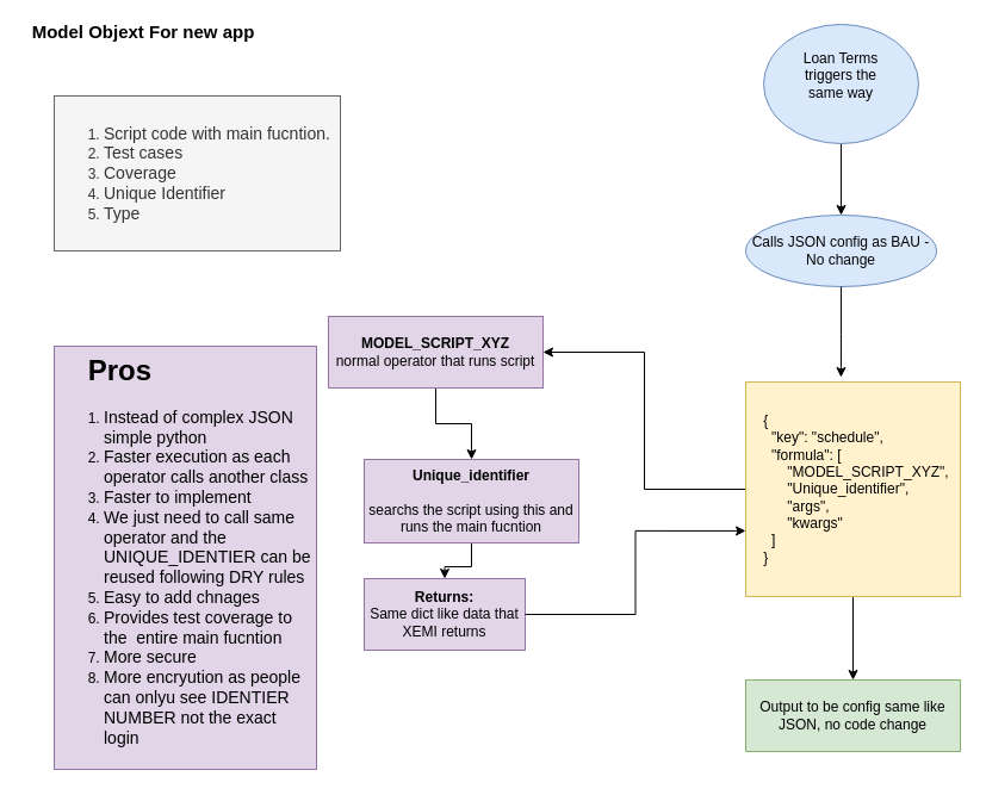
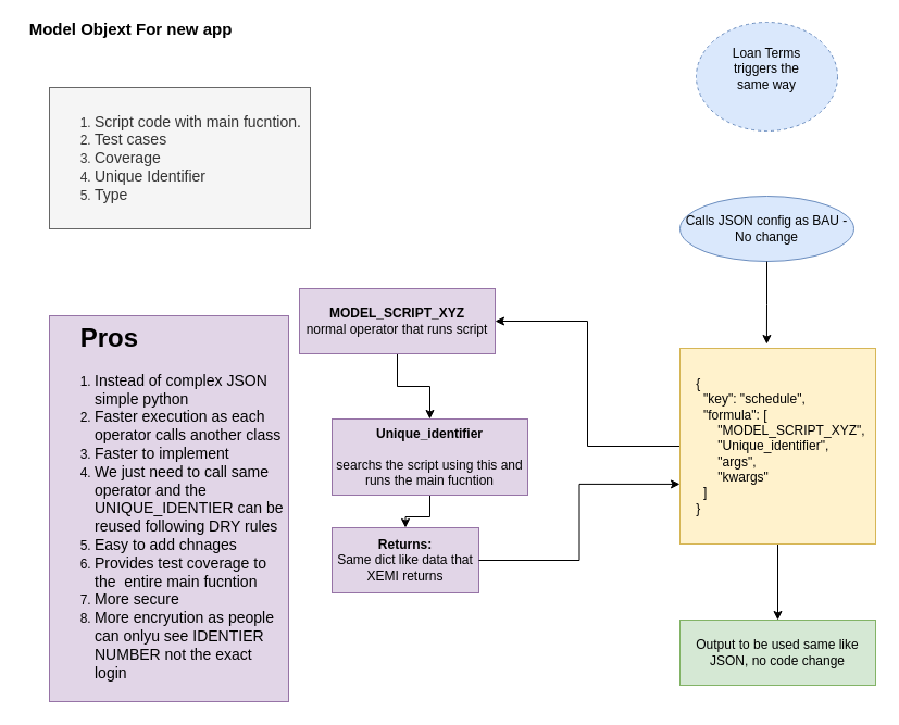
  <mxCell id="0" />
  <mxCell id="1" parent="0" />
  <mxCell id="2" value="&lt;ol&gt;&lt;li&gt;&lt;font style=&quot;font-size: 14px;&quot;&gt;Script code with main fucntion.&lt;/font&gt;&lt;/li&gt;&lt;li&gt;&lt;font style=&quot;font-size: 14px;&quot;&gt;Test cases&lt;/font&gt;&lt;/li&gt;&lt;li&gt;&lt;font style=&quot;font-size: 14px;&quot;&gt;Coverage&lt;/font&gt;&lt;/li&gt;&lt;li&gt;&lt;font style=&quot;font-size: 14px;&quot;&gt;Unique Identifier&lt;/font&gt;&lt;/li&gt;&lt;li&gt;&lt;font style=&quot;font-size: 14px;&quot;&gt;Type&lt;/font&gt;&lt;/li&gt;&lt;/ol&gt;" style="rounded=0;whiteSpace=wrap;html=1;align=left;fillColor=#f5f5f5;fontColor=#333333;strokeColor=#666666;" vertex="1" parent="1"><mxGeometry x="45" y="80" width="240" height="130" as="geometry" /></mxCell>
  <mxCell id="3" value="Model Objext For new app&lt;div&gt;&lt;br&gt;&lt;/div&gt;" style="text;html=1;align=center;verticalAlign=middle;whiteSpace=wrap;rounded=0;fontSize=15;fontStyle=1" vertex="1" parent="1"><mxGeometry x="20" y="20" width="200" height="30" as="geometry" /></mxCell>
- <mxCell id="4" style="edgeStyle=orthogonalEdgeStyle;rounded=0;orthogonalLoop=1;jettySize=auto;html=1;entryX=0.5;entryY=0;entryDx=0;entryDy=0;" edge="1" parent="1" source="5" target="6"><mxGeometry relative="1" as="geometry" /></mxCell>
- <mxCell id="5" value="Loan Terms &lt;br&gt;triggers the &lt;br&gt;same way&lt;div&gt;&lt;br&gt;&lt;/div&gt;" style="ellipse;whiteSpace=wrap;html=1;fillColor=#dae8fc;strokeColor=#6c8ebf;" vertex="1" parent="1"><mxGeometry x="640" y="20" width="130" height="100" as="geometry" /></mxCell>
+ <mxCell id="5" value="Loan Terms &lt;br&gt;triggers the &lt;br&gt;same way&lt;div&gt;&lt;br&gt;&lt;/div&gt;" style="ellipse;whiteSpace=wrap;html=1;fillColor=#dae8fc;strokeColor=#6c8ebf;dashed=1;" vertex="1" parent="1"><mxGeometry x="640" y="20" width="130" height="100" as="geometry" /></mxCell>
  <mxCell id="6" value="Calls JSON config as BAU - No change" style="ellipse;whiteSpace=wrap;html=1;fillColor=#dae8fc;strokeColor=#6c8ebf;" vertex="1" parent="1"><mxGeometry x="625" y="180" width="160" height="60" as="geometry" /></mxCell>
  <mxCell id="7" style="edgeStyle=orthogonalEdgeStyle;rounded=0;orthogonalLoop=1;jettySize=auto;html=1;entryX=1;entryY=0.5;entryDx=0;entryDy=0;" edge="1" parent="1" source="9" target="11"><mxGeometry relative="1" as="geometry" /></mxCell>
  <mxCell id="8" style="edgeStyle=orthogonalEdgeStyle;rounded=0;orthogonalLoop=1;jettySize=auto;html=1;entryX=0.5;entryY=0;entryDx=0;entryDy=0;" edge="1" parent="1" source="9" target="16"><mxGeometry relative="1" as="geometry" /></mxCell>
  <mxCell id="9" value="&lt;div&gt;&amp;nbsp; &amp;nbsp; {&lt;/div&gt;&lt;div&gt;&amp;nbsp; &amp;nbsp; &amp;nbsp; &quot;key&quot;: &quot;schedule&quot;,&lt;/div&gt;&lt;div&gt;&amp;nbsp; &amp;nbsp; &amp;nbsp; &quot;formula&quot;: [&lt;/div&gt;&lt;div&gt;&amp;nbsp; &amp;nbsp; &amp;nbsp; &amp;nbsp; &amp;nbsp; &quot;MODEL_SCRIPT_XYZ&quot;,&lt;/div&gt;&lt;div&gt;&amp;nbsp; &amp;nbsp; &amp;nbsp; &amp;nbsp; &amp;nbsp; &quot;Unique_identifier&quot;,&lt;/div&gt;&lt;div&gt;&amp;nbsp; &amp;nbsp; &amp;nbsp; &amp;nbsp; &amp;nbsp; &quot;args&quot;,&lt;/div&gt;&lt;div&gt;&amp;nbsp; &amp;nbsp; &amp;nbsp; &amp;nbsp; &amp;nbsp; &quot;kwargs&quot;&lt;/div&gt;&lt;div&gt;&amp;nbsp; &amp;nbsp; &amp;nbsp; ]&lt;/div&gt;&lt;div&gt;&amp;nbsp; &amp;nbsp; }&lt;/div&gt;" style="whiteSpace=wrap;html=1;aspect=fixed;align=left;fillColor=#fff2cc;strokeColor=#d6b656;" vertex="1" parent="1"><mxGeometry x="625" y="320" width="180" height="180" as="geometry" /></mxCell>
  <mxCell id="10" style="edgeStyle=orthogonalEdgeStyle;rounded=0;orthogonalLoop=1;jettySize=auto;html=1;entryX=0.5;entryY=0;entryDx=0;entryDy=0;" edge="1" parent="1" source="11" target="13"><mxGeometry relative="1" as="geometry" /></mxCell>
  <mxCell id="11" value="&lt;span style=&quot;text-align: left;&quot;&gt;&lt;b&gt;MODEL_SCRIPT_XYZ&lt;/b&gt;&lt;br&gt;normal operator that runs script&lt;/span&gt;" style="rounded=0;whiteSpace=wrap;html=1;fillColor=#e1d5e7;strokeColor=#9673a6;" vertex="1" parent="1"><mxGeometry x="275" y="265" width="180" height="60" as="geometry" /></mxCell>
  <mxCell id="12" style="edgeStyle=orthogonalEdgeStyle;rounded=0;orthogonalLoop=1;jettySize=auto;html=1;entryX=0.5;entryY=0;entryDx=0;entryDy=0;" edge="1" parent="1" source="13" target="14"><mxGeometry relative="1" as="geometry" /></mxCell>
  <mxCell id="13" value="&lt;span style=&quot;text-align: left;&quot;&gt;&lt;b&gt;Unique_identifier&lt;/b&gt;&lt;/span&gt;&lt;span style=&quot;text-align: left;&quot;&gt;&lt;br&gt;&lt;br&gt;searchs the script using this and runs the main fucntion&lt;/span&gt;" style="rounded=0;whiteSpace=wrap;html=1;fillColor=#e1d5e7;strokeColor=#9673a6;" vertex="1" parent="1"><mxGeometry x="305" y="385" width="180" height="70" as="geometry" /></mxCell>
  <mxCell id="14" value="&lt;b&gt;Returns:&lt;/b&gt;&lt;br&gt;Same dict like data that XEMI returns" style="rounded=0;whiteSpace=wrap;html=1;fillColor=#e1d5e7;strokeColor=#9673a6;" vertex="1" parent="1"><mxGeometry x="305" y="485" width="135" height="60" as="geometry" /></mxCell>
  <mxCell id="15" style="edgeStyle=orthogonalEdgeStyle;rounded=0;orthogonalLoop=1;jettySize=auto;html=1;entryX=0.444;entryY=-0.022;entryDx=0;entryDy=0;entryPerimeter=0;" edge="1" parent="1" source="6" target="9"><mxGeometry relative="1" as="geometry" /></mxCell>
- <mxCell id="16" value="Output to be config same like JSON, no code change" style="rounded=0;whiteSpace=wrap;html=1;fillColor=#d5e8d4;strokeColor=#82b366;" vertex="1" parent="1"><mxGeometry x="625" y="570" width="180" height="60" as="geometry" /></mxCell>
+ <mxCell id="16" value="Output to be used same like JSON, no code change" style="rounded=0;whiteSpace=wrap;html=1;fillColor=#d5e8d4;strokeColor=#82b366;" vertex="1" parent="1"><mxGeometry x="625" y="570" width="180" height="60" as="geometry" /></mxCell>
  <mxCell id="17" style="edgeStyle=orthogonalEdgeStyle;rounded=0;orthogonalLoop=1;jettySize=auto;html=1;entryX=0;entryY=0.694;entryDx=0;entryDy=0;entryPerimeter=0;" edge="1" parent="1" source="14" target="9"><mxGeometry relative="1" as="geometry" /></mxCell>
  <mxCell id="18" value="&lt;h1 style=&quot;margin-top: 0px;&quot;&gt;&amp;nbsp; &amp;nbsp; Pros&lt;/h1&gt;&lt;p&gt;&lt;/p&gt;&lt;ol&gt;&lt;li&gt;&lt;font style=&quot;font-size: 14px;&quot;&gt;Instead of complex JSON simple python&lt;/font&gt;&lt;/li&gt;&lt;li&gt;&lt;font style=&quot;font-size: 14px;&quot;&gt;Faster execution as each operator calls another class&lt;/font&gt;&lt;/li&gt;&lt;li&gt;&lt;font style=&quot;font-size: 14px;&quot;&gt;Faster to implement&lt;/font&gt;&lt;/li&gt;&lt;li&gt;&lt;font style=&quot;font-size: 14px;&quot;&gt;We just need to call same operator and the UNIQUE_IDENTIER can be reused following DRY rules&lt;/font&gt;&lt;/li&gt;&lt;li&gt;&lt;font style=&quot;font-size: 14px;&quot;&gt;Easy to add chnages&amp;nbsp;&lt;/font&gt;&lt;/li&gt;&lt;li&gt;&lt;font style=&quot;font-size: 14px;&quot;&gt;Provides test coverage to the&amp;nbsp; entire main fucntion&lt;/font&gt;&lt;/li&gt;&lt;li&gt;&lt;font style=&quot;font-size: 14px;&quot;&gt;More secure&lt;/font&gt;&lt;/li&gt;&lt;li&gt;&lt;font style=&quot;font-size: 14px;&quot;&gt;More encryution as people can onlyu see IDENTIER NUMBER not the exact login&lt;/font&gt;&lt;/li&gt;&lt;/ol&gt;&lt;p&gt;&lt;/p&gt;" style="text;html=1;whiteSpace=wrap;overflow=hidden;rounded=0;fillColor=#e1d5e7;strokeColor=#9673a6;" vertex="1" parent="1"><mxGeometry x="45" y="290" width="220" height="355" as="geometry" /></mxCell>
